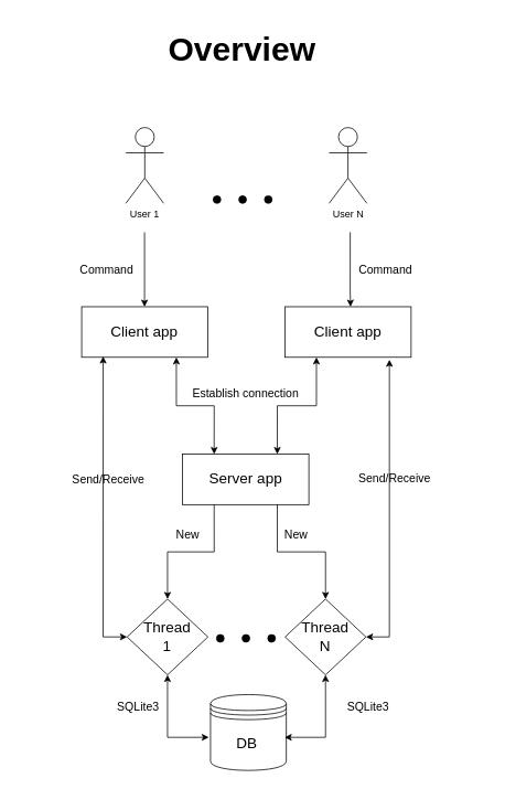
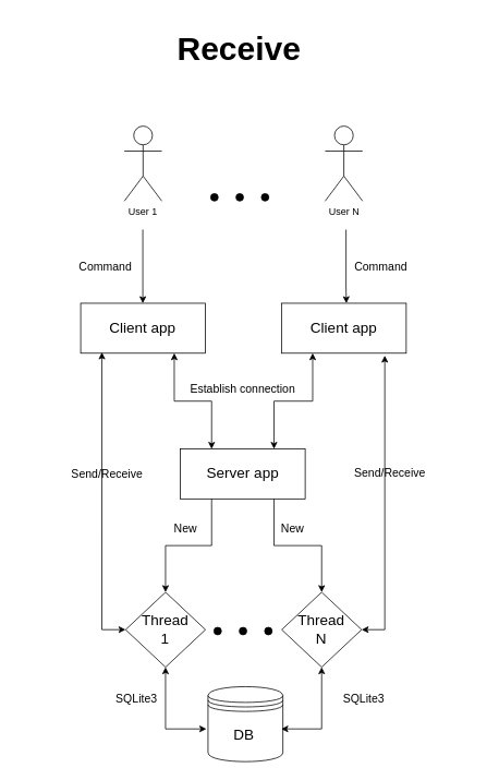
  <mxCell id="0" />
  <mxCell id="1" parent="0" />
- <mxCell id="2" value="&lt;b&gt;&lt;font style=&quot;font-size: 40px&quot;&gt;Overview&lt;/font&gt;&lt;/b&gt;" style="text;html=1;strokeColor=none;fillColor=none;align=center;verticalAlign=middle;whiteSpace=wrap;rounded=0;fontStyle=0" parent="1" vertex="1"><mxGeometry x="195.13" y="20" width="193.95" height="76.32" as="geometry" /></mxCell>
+ <mxCell id="2" value="&lt;b&gt;&lt;font style=&quot;font-size: 40px&quot;&gt;Receive&lt;/font&gt;&lt;/b&gt;" style="text;html=1;strokeColor=none;fillColor=none;align=center;verticalAlign=middle;whiteSpace=wrap;rounded=0;fontStyle=0" parent="1" vertex="1"><mxGeometry x="195.13" y="20" width="193.95" height="76.32" as="geometry" /></mxCell>
  <mxCell id="3" value="User N" style="shape=umlActor;verticalLabelPosition=bottom;labelBackgroundColor=#ffffff;verticalAlign=top;html=1;outlineConnect=0;fontStyle=0;rotation=0;" parent="1" vertex="1"><mxGeometry x="397.05" y="153.582" width="45.789" height="91.579" as="geometry" /></mxCell>
  <mxCell id="4" value="" style="group;fontStyle=0;rotation=90;" parent="1" vertex="1" connectable="0"><mxGeometry x="220" y="548.002" width="152.632" height="61.053" as="geometry" /></mxCell>
  <mxCell id="5" value="" style="rounded=0;whiteSpace=wrap;html=1;fontStyle=0;rotation=0;" parent="4" vertex="1"><mxGeometry width="152.632" height="61.053" as="geometry" /></mxCell>
  <mxCell id="6" value="&lt;font style=&quot;font-size: 18px&quot;&gt;Server app&lt;/font&gt;" style="text;html=1;strokeColor=none;fillColor=none;align=center;verticalAlign=middle;whiteSpace=wrap;rounded=0;fontStyle=0;rotation=0;" parent="4" vertex="1"><mxGeometry x="23" y="15" width="106.842" height="30.526" as="geometry" /></mxCell>
  <mxCell id="7" style="edgeStyle=orthogonalEdgeStyle;rounded=0;orthogonalLoop=1;jettySize=auto;html=1;exitX=0.25;exitY=1;exitDx=0;exitDy=0;startArrow=classic;startFill=1;fontStyle=0;entryX=0.75;entryY=0;entryDx=0;entryDy=0;" parent="1" source="40" target="5" edge="1"><mxGeometry relative="1" as="geometry"><mxPoint x="418" y="477" as="sourcePoint" /><mxPoint x="312" y="650" as="targetPoint" /></mxGeometry></mxCell>
  <mxCell id="8" value="&lt;font style=&quot;font-size: 14px&quot;&gt;Command&lt;/font&gt;" style="text;html=1;strokeColor=none;fillColor=none;align=center;verticalAlign=middle;whiteSpace=wrap;rounded=0;fontStyle=0;rotation=0;" parent="1" vertex="1"><mxGeometry x="435.21" y="310.002" width="61.053" height="30.526" as="geometry" /></mxCell>
  <mxCell id="9" value="&lt;font&gt;&lt;font style=&quot;font-size: 14px&quot;&gt;SQLite3&lt;/font&gt;&lt;br&gt;&lt;/font&gt;" style="text;html=1;strokeColor=none;fillColor=none;align=center;verticalAlign=middle;whiteSpace=wrap;rounded=0;rotation=0;fontStyle=0" parent="1" vertex="1"><mxGeometry x="136.16" y="838.472" width="61.053" height="30.526" as="geometry" /></mxCell>
  <mxCell id="10" value="" style="group;rotation=0;fontStyle=0" parent="1" vertex="1" connectable="0"><mxGeometry x="251.76" y="838.472" width="93.105" height="91.579" as="geometry" /></mxCell>
  <mxCell id="11" value="" style="shape=datastore;whiteSpace=wrap;html=1;rotation=0;fontStyle=0" parent="10" vertex="1"><mxGeometry x="2" width="91.579" height="91.579" as="geometry" /></mxCell>
  <mxCell id="12" value="&lt;font style=&quot;font-size: 18px&quot;&gt;DB&lt;/font&gt;" style="text;html=1;strokeColor=none;fillColor=none;align=center;verticalAlign=middle;whiteSpace=wrap;rounded=0;rotation=0;fontStyle=0" parent="10" vertex="1"><mxGeometry y="44" width="91.579" height="30.526" as="geometry" /></mxCell>
  <mxCell id="13" value="&lt;font style=&quot;font-size: 14px&quot;&gt;Establish connection&lt;/font&gt;" style="text;html=1;strokeColor=none;fillColor=none;align=center;verticalAlign=middle;whiteSpace=wrap;rounded=0;fontStyle=0;rotation=0;" parent="1" vertex="1"><mxGeometry x="220" y="460.002" width="152.632" height="30.526" as="geometry" /></mxCell>
  <mxCell id="14" value="&lt;font style=&quot;font-size: 14px&quot;&gt;New&lt;/font&gt;" style="text;html=1;strokeColor=none;fillColor=none;align=center;verticalAlign=middle;whiteSpace=wrap;rounded=0;fontStyle=0;rotation=0;direction=south;" parent="1" vertex="1"><mxGeometry x="210.79" y="630" width="30.53" height="30.79" as="geometry" /></mxCell>
  <mxCell id="15" value="" style="group;fontStyle=0;rotation=90;" parent="1" vertex="1" connectable="0"><mxGeometry x="347" y="720.002" width="91.579" height="97.684" as="geometry" /></mxCell>
  <mxCell id="16" value="" style="rhombus;whiteSpace=wrap;html=1;fontStyle=0;rotation=90;" parent="15" vertex="1"><mxGeometry width="91.579" height="97.684" as="geometry" /></mxCell>
  <mxCell id="17" value="&lt;font style=&quot;font-size: 18px&quot;&gt;Thread N&lt;/font&gt;" style="text;html=1;strokeColor=none;fillColor=none;align=center;verticalAlign=middle;whiteSpace=wrap;rounded=0;fontStyle=0;rotation=0;" parent="15" vertex="1"><mxGeometry x="15.26" y="33.58" width="61.053" height="30.526" as="geometry" /></mxCell>
  <mxCell id="18" style="edgeStyle=orthogonalEdgeStyle;rounded=0;orthogonalLoop=1;jettySize=auto;html=1;entryX=0;entryY=0.5;entryDx=0;entryDy=0;startArrow=none;startFill=0;fontStyle=0;exitX=0.75;exitY=1;exitDx=0;exitDy=0;" parent="1" source="5" target="16" edge="1"><mxGeometry relative="1" as="geometry"><mxPoint x="312" y="673" as="sourcePoint" /></mxGeometry></mxCell>
  <mxCell id="19" value="" style="group;fontStyle=0;rotation=90;" parent="1" vertex="1" connectable="0"><mxGeometry x="156" y="720.002" width="91.579" height="97.684" as="geometry" /></mxCell>
  <mxCell id="20" value="" style="rhombus;whiteSpace=wrap;html=1;fontStyle=0;rotation=90;" parent="19" vertex="1"><mxGeometry width="91.579" height="97.684" as="geometry" /></mxCell>
  <mxCell id="21" value="&lt;font style=&quot;font-size: 18px&quot;&gt;Thread&lt;br&gt;1&lt;br&gt;&lt;/font&gt;" style="text;html=1;strokeColor=none;fillColor=none;align=center;verticalAlign=middle;whiteSpace=wrap;rounded=0;fontStyle=0;rotation=0;" parent="19" vertex="1"><mxGeometry x="15.26" y="33.58" width="61.053" height="30.526" as="geometry" /></mxCell>
  <mxCell id="22" style="edgeStyle=orthogonalEdgeStyle;rounded=0;orthogonalLoop=1;jettySize=auto;html=1;entryX=0;entryY=0.5;entryDx=0;entryDy=0;startArrow=none;startFill=0;fontStyle=0;exitX=0.25;exitY=1;exitDx=0;exitDy=0;" parent="1" source="5" target="20" edge="1"><mxGeometry relative="1" as="geometry"><mxPoint x="281" y="673" as="sourcePoint" /></mxGeometry></mxCell>
  <mxCell id="23" style="edgeStyle=orthogonalEdgeStyle;rounded=0;orthogonalLoop=1;jettySize=auto;html=1;startArrow=none;startFill=0;endArrow=classic;endFill=1;" parent="1" edge="1"><mxGeometry relative="1" as="geometry"><mxPoint x="174" y="280" as="sourcePoint" /><mxPoint x="174" y="370" as="targetPoint" /></mxGeometry></mxCell>
  <mxCell id="24" value="User 1" style="shape=umlActor;verticalLabelPosition=bottom;labelBackgroundColor=#ffffff;verticalAlign=top;html=1;outlineConnect=0;fontStyle=0;rotation=0;" parent="1" vertex="1"><mxGeometry x="151.42" y="153.582" width="45.789" height="91.579" as="geometry" /></mxCell>
  <mxCell id="25" value="" style="group;fontStyle=0;rotation=0;" parent="1" vertex="1" connectable="0"><mxGeometry x="98" y="370.002" width="152.632" height="61.053" as="geometry" /></mxCell>
  <mxCell id="26" value="" style="rounded=0;whiteSpace=wrap;html=1;fontStyle=0;rotation=0;" parent="25" vertex="1"><mxGeometry width="152.632" height="61.053" as="geometry" /></mxCell>
  <mxCell id="27" value="&lt;font style=&quot;font-size: 18px&quot;&gt;Client app&lt;/font&gt;" style="text;html=1;strokeColor=none;fillColor=none;align=center;verticalAlign=middle;whiteSpace=wrap;rounded=0;fontStyle=0;rotation=0;" parent="25" vertex="1"><mxGeometry x="30" y="15" width="91.579" height="30.526" as="geometry" /></mxCell>
  <mxCell id="28" value="&lt;font style=&quot;font-size: 14px&quot;&gt;Command&lt;/font&gt;" style="text;html=1;strokeColor=none;fillColor=none;align=center;verticalAlign=middle;whiteSpace=wrap;rounded=0;fontStyle=0;rotation=0;" parent="1" vertex="1"><mxGeometry x="98" y="310.002" width="61.053" height="30.526" as="geometry" /></mxCell>
  <mxCell id="29" value="" style="group;rotation=-180;fontStyle=0" parent="1" vertex="1" connectable="0"><mxGeometry x="257" y="236.002" width="70.21" height="9.158" as="geometry" /></mxCell>
  <mxCell id="30" value="" style="shape=ellipse;html=1;dashed=0;whitespace=wrap;aspect=fixed;perimeter=ellipsePerimeter;fillColor=#030303;fontStyle=0;rotation=-180;" parent="29" vertex="1"><mxGeometry width="9.158" height="9.158" as="geometry" /></mxCell>
  <mxCell id="31" value="" style="shape=ellipse;html=1;dashed=0;whitespace=wrap;aspect=fixed;perimeter=ellipsePerimeter;fillColor=#030303;fontStyle=0;rotation=-180;" parent="29" vertex="1"><mxGeometry x="31" width="9.158" height="9.158" as="geometry" /></mxCell>
  <mxCell id="32" value="" style="shape=ellipse;html=1;dashed=0;whitespace=wrap;aspect=fixed;perimeter=ellipsePerimeter;fillColor=#030303;rotation=-180;fontStyle=0" parent="29" vertex="1"><mxGeometry x="62" width="9.158" height="9.158" as="geometry" /></mxCell>
  <mxCell id="33" value="" style="group;fontStyle=0;rotation=-180;" parent="1" vertex="1" connectable="0"><mxGeometry x="261" y="766.002" width="70.21" height="9.158" as="geometry" /></mxCell>
  <mxCell id="34" value="" style="shape=ellipse;html=1;dashed=0;whitespace=wrap;aspect=fixed;perimeter=ellipsePerimeter;fillColor=#030303;fontStyle=0;rotation=-180;" parent="33" vertex="1"><mxGeometry width="9.158" height="9.158" as="geometry" /></mxCell>
  <mxCell id="35" value="" style="shape=ellipse;html=1;dashed=0;whitespace=wrap;aspect=fixed;perimeter=ellipsePerimeter;fillColor=#030303;fontStyle=0;rotation=-180;" parent="33" vertex="1"><mxGeometry x="31" width="9.158" height="9.158" as="geometry" /></mxCell>
  <mxCell id="36" value="" style="shape=ellipse;html=1;dashed=0;whitespace=wrap;aspect=fixed;perimeter=ellipsePerimeter;fillColor=#030303;fontStyle=0;rotation=-180;" parent="33" vertex="1"><mxGeometry x="62" width="9.158" height="9.158" as="geometry" /></mxCell>
  <mxCell id="37" value="&lt;font style=&quot;font-size: 14px&quot;&gt;Send/Receive&lt;br&gt;&lt;/font&gt;" style="text;html=1;strokeColor=none;fillColor=none;align=center;verticalAlign=middle;whiteSpace=wrap;rounded=0;fontStyle=0;rotation=0;" parent="1" vertex="1"><mxGeometry x="20" y="563.262" width="221.316" height="30.526" as="geometry" /></mxCell>
  <mxCell id="38" style="edgeStyle=orthogonalEdgeStyle;rounded=0;orthogonalLoop=1;jettySize=auto;html=1;exitX=0.5;exitY=1;exitDx=0;exitDy=0;entryX=0.17;entryY=0.983;entryDx=0;entryDy=0;entryPerimeter=0;startArrow=classic;startFill=1;endArrow=classic;endFill=1;" parent="1" source="20" target="26" edge="1"><mxGeometry relative="1" as="geometry" /></mxCell>
  <mxCell id="39" value="" style="group;fontStyle=0;rotation=0;" parent="1" vertex="1" connectable="0"><mxGeometry x="343.63" y="370.002" width="152.632" height="61.053" as="geometry" /></mxCell>
  <mxCell id="40" value="" style="rounded=0;whiteSpace=wrap;html=1;fontStyle=0;rotation=0;" parent="39" vertex="1"><mxGeometry width="152.632" height="61.053" as="geometry" /></mxCell>
  <mxCell id="41" value="&lt;font style=&quot;font-size: 18px&quot;&gt;Client app&lt;/font&gt;" style="text;html=1;strokeColor=none;fillColor=none;align=center;verticalAlign=middle;whiteSpace=wrap;rounded=0;fontStyle=0;rotation=0;" parent="39" vertex="1"><mxGeometry x="30" y="15" width="91.579" height="30.526" as="geometry" /></mxCell>
  <mxCell id="42" style="edgeStyle=orthogonalEdgeStyle;rounded=0;orthogonalLoop=1;jettySize=auto;html=1;entryX=0.75;entryY=1;entryDx=0;entryDy=0;startArrow=classic;startFill=1;endArrow=classic;endFill=1;exitX=0.25;exitY=0;exitDx=0;exitDy=0;" parent="1" source="5" target="26" edge="1"><mxGeometry relative="1" as="geometry"><mxPoint x="281" y="650" as="sourcePoint" /></mxGeometry></mxCell>
  <mxCell id="43" style="edgeStyle=orthogonalEdgeStyle;rounded=0;orthogonalLoop=1;jettySize=auto;html=1;exitX=0.5;exitY=0;exitDx=0;exitDy=0;entryX=0.828;entryY=1.048;entryDx=0;entryDy=0;entryPerimeter=0;startArrow=classic;startFill=1;endArrow=classic;endFill=1;" parent="1" source="16" target="40" edge="1"><mxGeometry relative="1" as="geometry" /></mxCell>
  <mxCell id="44" style="edgeStyle=orthogonalEdgeStyle;rounded=0;orthogonalLoop=1;jettySize=auto;html=1;exitX=0;exitY=0.25;exitDx=0;exitDy=0;entryX=1;entryY=0.5;entryDx=0;entryDy=0;startArrow=classic;startFill=1;endArrow=classic;endFill=1;" parent="1" source="12" target="20" edge="1"><mxGeometry relative="1" as="geometry" /></mxCell>
  <mxCell id="45" style="edgeStyle=orthogonalEdgeStyle;rounded=0;orthogonalLoop=1;jettySize=auto;html=1;exitX=1;exitY=0.25;exitDx=0;exitDy=0;entryX=1;entryY=0.5;entryDx=0;entryDy=0;startArrow=classic;startFill=1;endArrow=classic;endFill=1;" parent="1" source="12" target="16" edge="1"><mxGeometry relative="1" as="geometry" /></mxCell>
  <mxCell id="46" style="edgeStyle=orthogonalEdgeStyle;rounded=0;orthogonalLoop=1;jettySize=auto;html=1;startArrow=none;startFill=0;endArrow=classic;endFill=1;" parent="1" edge="1"><mxGeometry relative="1" as="geometry"><mxPoint x="422.64" y="280" as="sourcePoint" /><mxPoint x="423" y="370" as="targetPoint" /><Array as="points"><mxPoint x="423" y="350" /></Array></mxGeometry></mxCell>
  <mxCell id="47" value="&lt;font style=&quot;font-size: 14px&quot;&gt;Send/Receive&lt;br&gt;&lt;/font&gt;" style="text;html=1;strokeColor=none;fillColor=none;align=center;verticalAlign=middle;whiteSpace=wrap;rounded=0;fontStyle=0;rotation=0;" parent="1" vertex="1"><mxGeometry x="366" y="563.002" width="221.316" height="30.526" as="geometry" /></mxCell>
  <mxCell id="48" value="&lt;font style=&quot;font-size: 14px&quot;&gt;New&lt;/font&gt;" style="text;html=1;strokeColor=none;fillColor=none;align=center;verticalAlign=middle;whiteSpace=wrap;rounded=0;fontStyle=0;rotation=0;direction=south;" parent="1" vertex="1"><mxGeometry x="342.1" y="630" width="30.53" height="30.79" as="geometry" /></mxCell>
  <mxCell id="49" value="&lt;font&gt;&lt;font style=&quot;font-size: 14px&quot;&gt;SQLite3&lt;/font&gt;&lt;br&gt;&lt;/font&gt;" style="text;html=1;strokeColor=none;fillColor=none;align=center;verticalAlign=middle;whiteSpace=wrap;rounded=0;rotation=0;fontStyle=0" parent="1" vertex="1"><mxGeometry x="414" y="838.472" width="61.053" height="30.526" as="geometry" /></mxCell>
